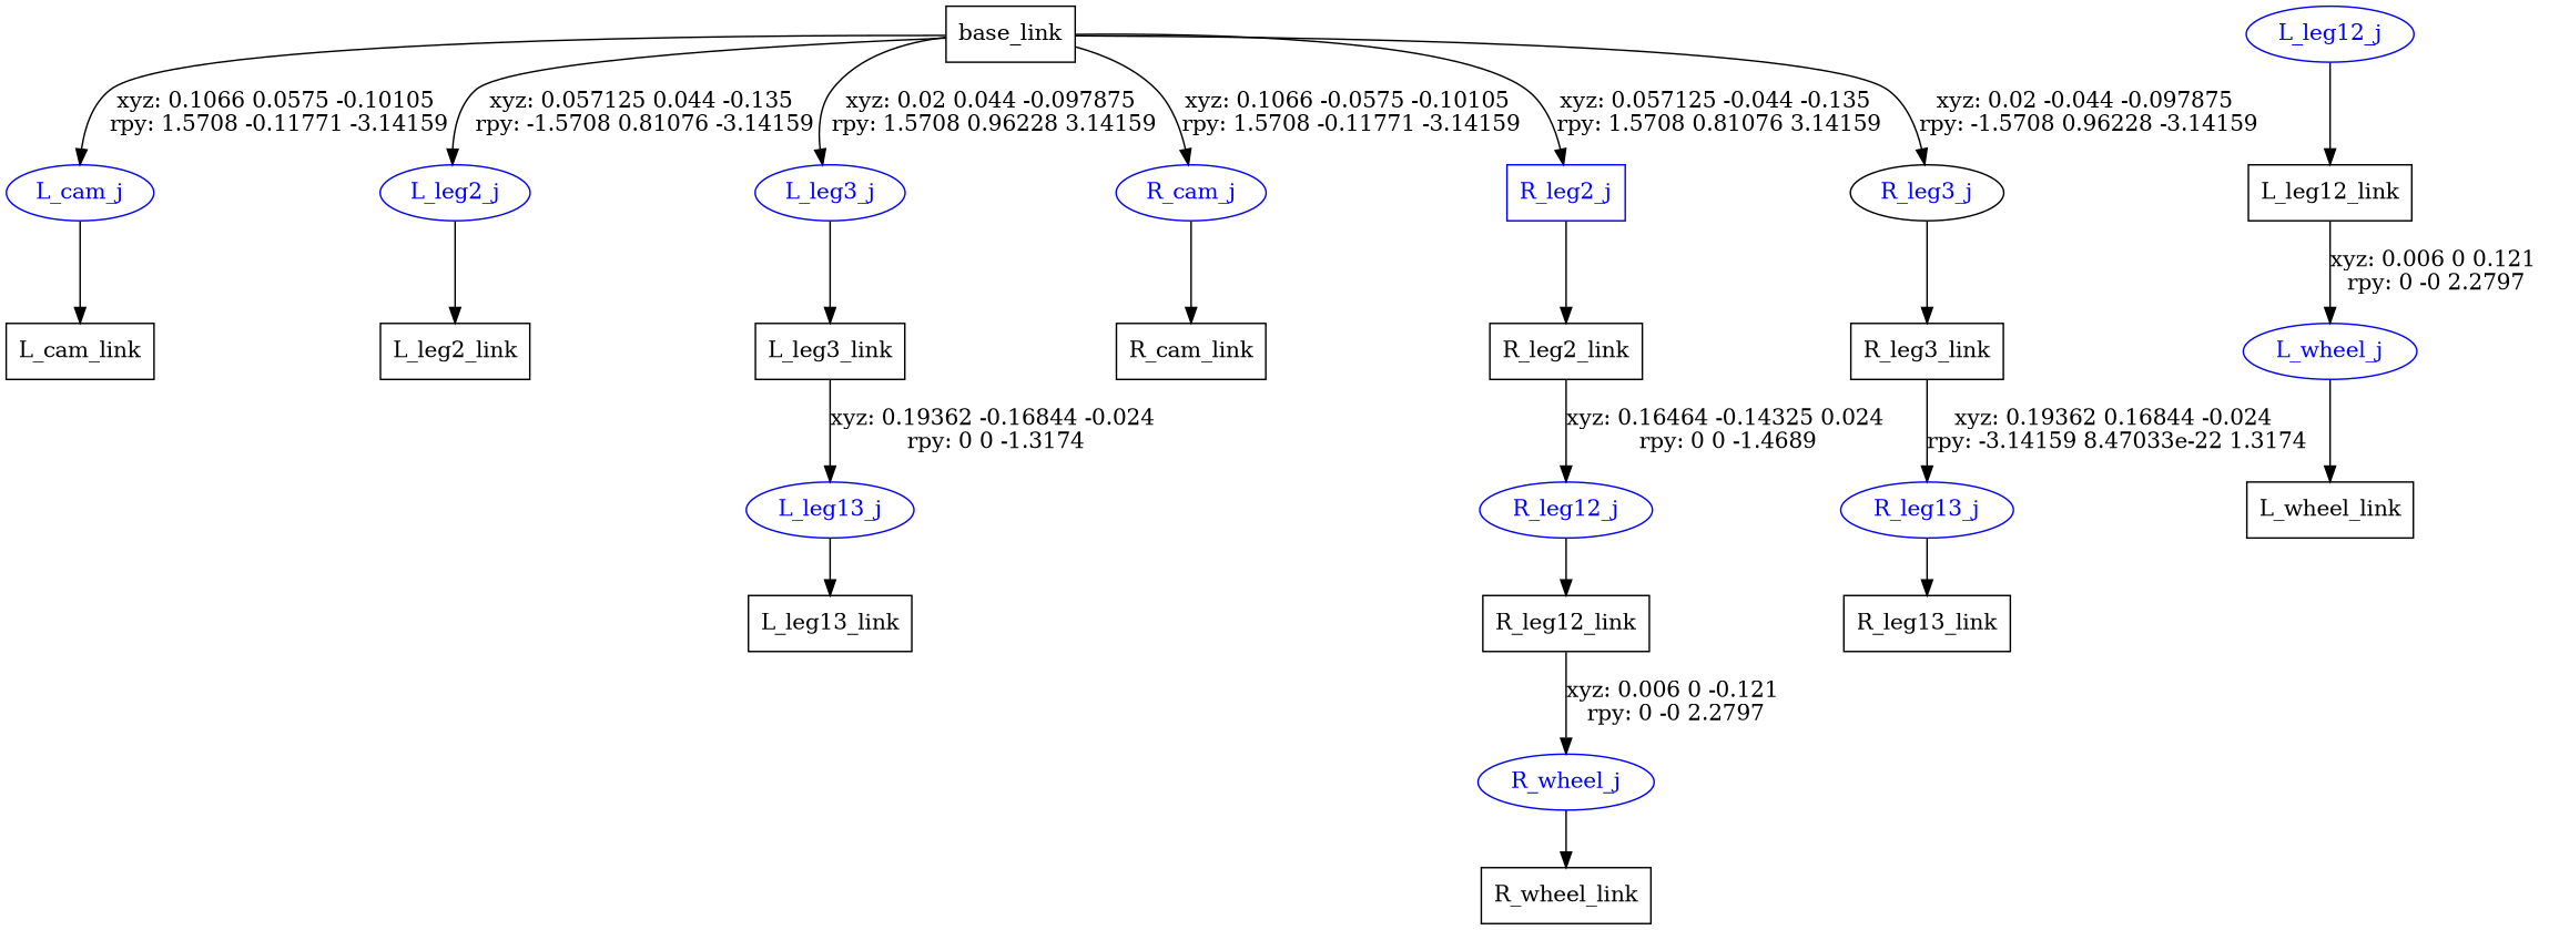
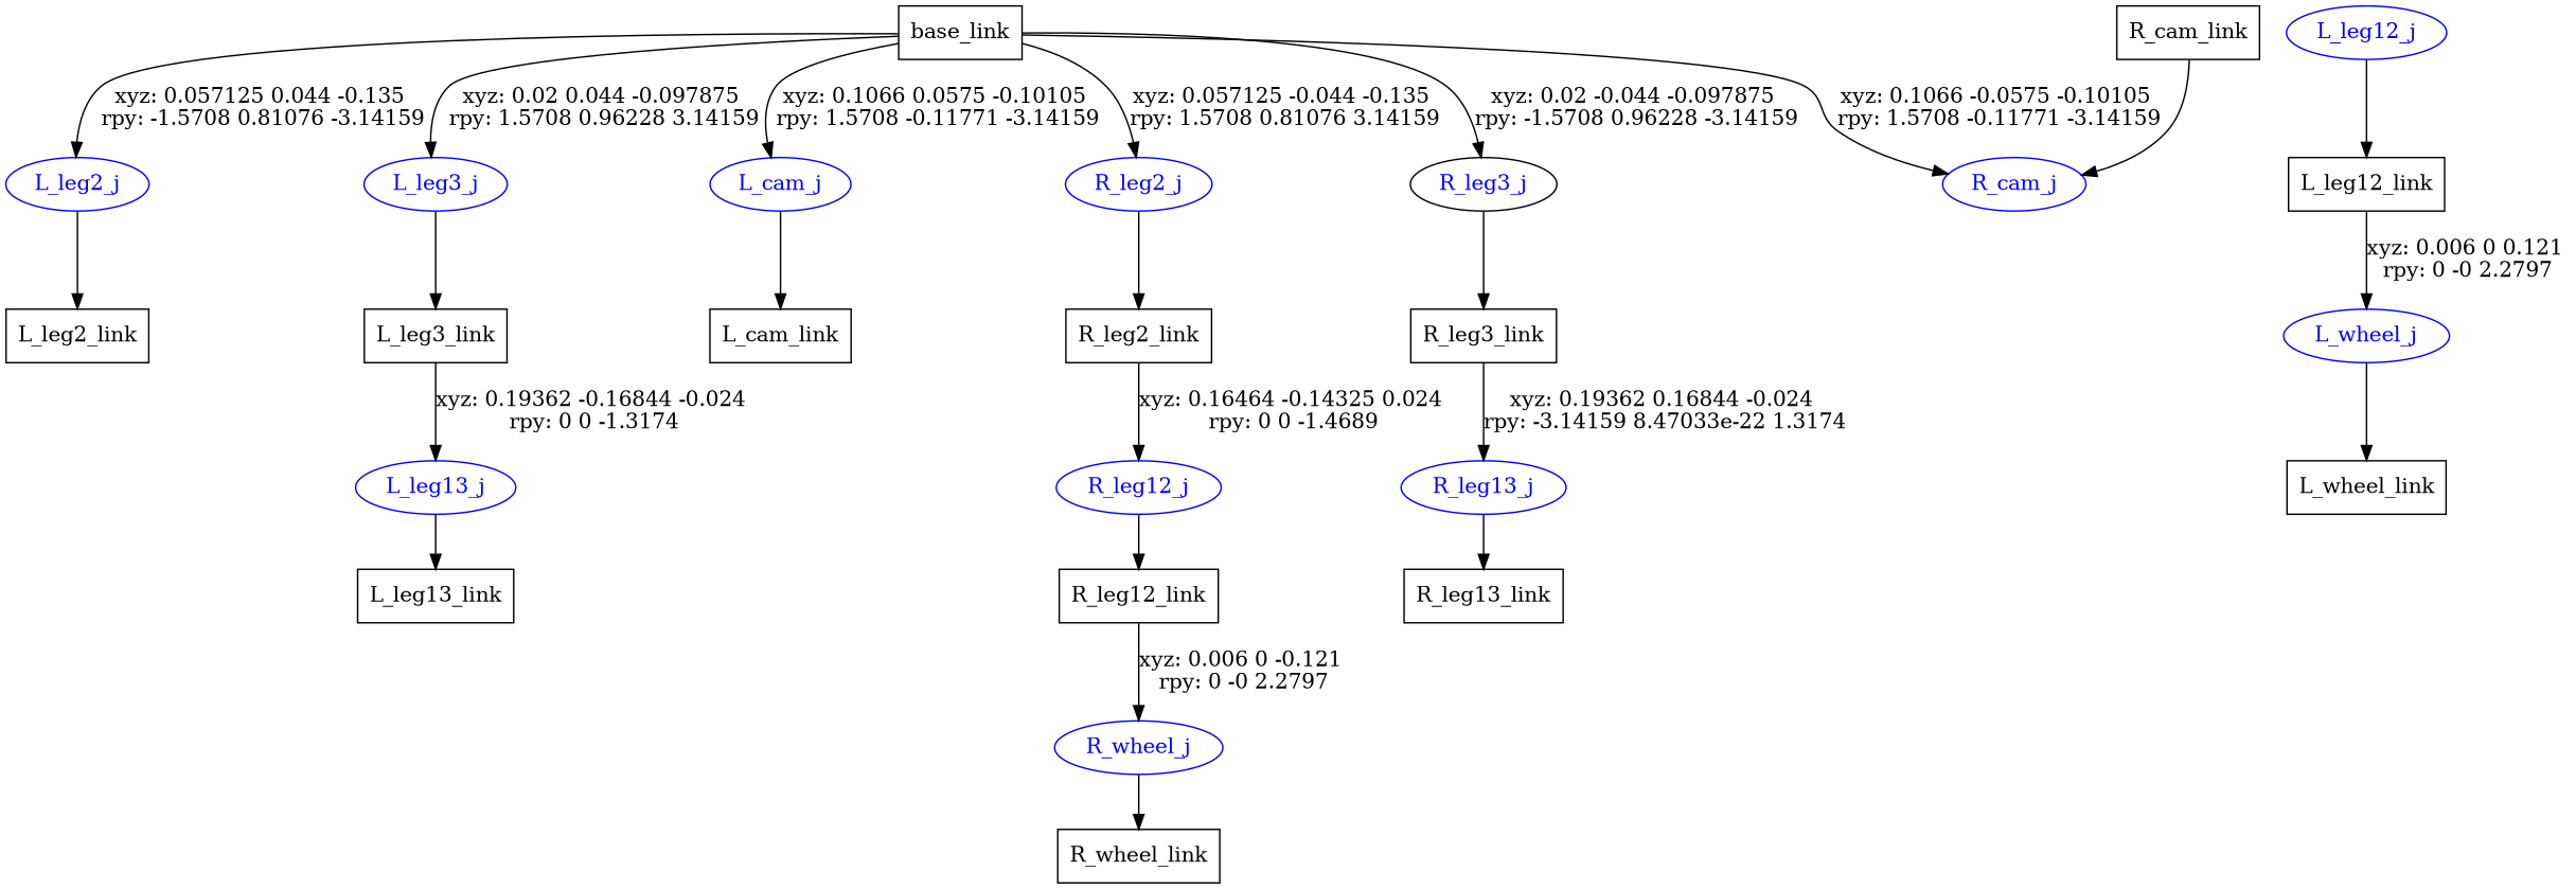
  digraph {
    fontname="DejaVu Serif"
    node [fontname="DejaVu Serif" shape=box]
    edge [fontname="DejaVu Serif"]
    n1 [label=base_link]
    L_cam_j [color=blue fontcolor=blue shape=ellipse]
    L_leg2_j [color=blue fontcolor=blue shape=ellipse]
    L_leg3_j [color=blue fontcolor=blue shape=ellipse]
    R_cam_j [color=blue fontcolor=blue shape=ellipse]
-   R_leg2_j [color=blue fontcolor=blue]
+   R_leg2_j [color=blue fontcolor=blue shape=ellipse]
    R_leg3_j [color=black fontcolor=blue shape=ellipse]
    n8 [label=L_cam_link]
    n9 [label=L_leg2_link]
    n10 [label=L_leg3_link]
    n11 [label=R_cam_link]
    n12 [label=R_leg2_link]
    n13 [label=R_leg3_link]
    L_leg12_j [color=blue fontcolor=blue shape=ellipse]
    n15 [label=L_leg12_link]
    L_wheel_j [color=blue fontcolor=blue shape=ellipse]
    n17 [label=L_wheel_link]
    L_leg13_j [color=blue fontcolor=blue shape=ellipse]
    n19 [label=L_leg13_link]
    R_leg12_j [color=blue fontcolor=blue shape=ellipse]
    n21 [label=R_leg12_link]
    R_wheel_j [color=blue fontcolor=blue shape=ellipse]
    n23 [label=R_wheel_link]
    R_leg13_j [color=blue fontcolor=blue shape=ellipse]
    n25 [label=R_leg13_link]
    n1 -> L_cam_j [label="xyz: 0.1066 0.0575 -0.10105 \nrpy: 1.5708 -0.11771 -3.14159"]
    n1 -> L_leg2_j [label="xyz: 0.057125 0.044 -0.135 \nrpy: -1.5708 0.81076 -3.14159"]
    n1 -> L_leg3_j [label="xyz: 0.02 0.044 -0.097875 \nrpy: 1.5708 0.96228 3.14159"]
    n1 -> R_cam_j [label="xyz: 0.1066 -0.0575 -0.10105 \nrpy: 1.5708 -0.11771 -3.14159"]
    n1 -> R_leg2_j [label="xyz: 0.057125 -0.044 -0.135 \nrpy: 1.5708 0.81076 3.14159"]
    n1 -> R_leg3_j [label="xyz: 0.02 -0.044 -0.097875 \nrpy: -1.5708 0.96228 -3.14159"]
    L_cam_j -> n8
    L_leg2_j -> n9
    L_leg3_j -> n10
-   R_cam_j -> n11
+   n11 -> R_cam_j
    R_leg2_j -> n12
    R_leg3_j -> n13
    n10 -> L_leg13_j [label="xyz: 0.19362 -0.16844 -0.024 \nrpy: 0 0 -1.3174"]
    n12 -> R_leg12_j [label="xyz: 0.16464 -0.14325 0.024 \nrpy: 0 0 -1.4689"]
    n13 -> R_leg13_j [label="xyz: 0.19362 0.16844 -0.024 \nrpy: -3.14159 8.47033e-22 1.3174"]
    L_leg12_j -> n15
    n15 -> L_wheel_j [label="xyz: 0.006 0 0.121 \nrpy: 0 -0 2.2797"]
    L_wheel_j -> n17
    L_leg13_j -> n19
    R_leg12_j -> n21
    n21 -> R_wheel_j [label="xyz: 0.006 0 -0.121 \nrpy: 0 -0 2.2797"]
    R_wheel_j -> n23
    R_leg13_j -> n25
  }
